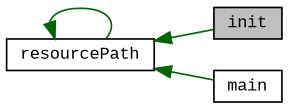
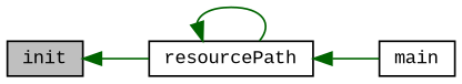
  digraph {
    fontname="Liberation Mono"
    rankdir=LR
    node [color=black fillcolor=white fontname="Liberation Mono" fontsize=10 shape=record style=filled]
    edge [color=darkgreen dir=back fontname="Liberation Mono" fontsize=10 labelfontname=Helvetica labelfontsize=10 style=solid]
    n1 [fillcolor=grey75 fontcolor=black height=0.2 label=init width=0.4]
    n2 [height=0.2 label=resourcePath width=0.4]
    n3 [height=0.2 label=main width=0.4]
-   n2 -> n1
+   n1 -> n2
    n2 -> n2
    n2 -> n3
  }
